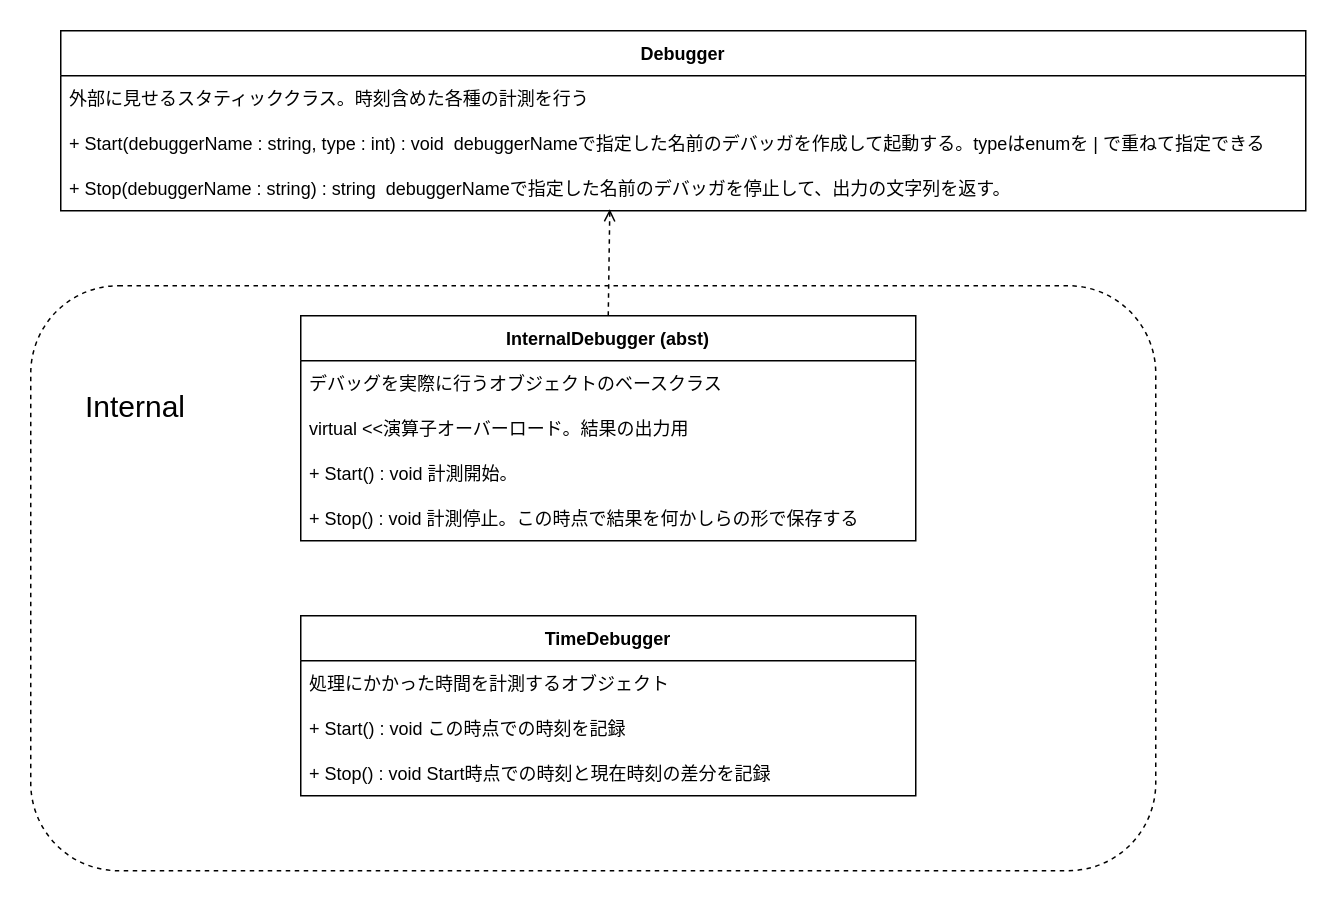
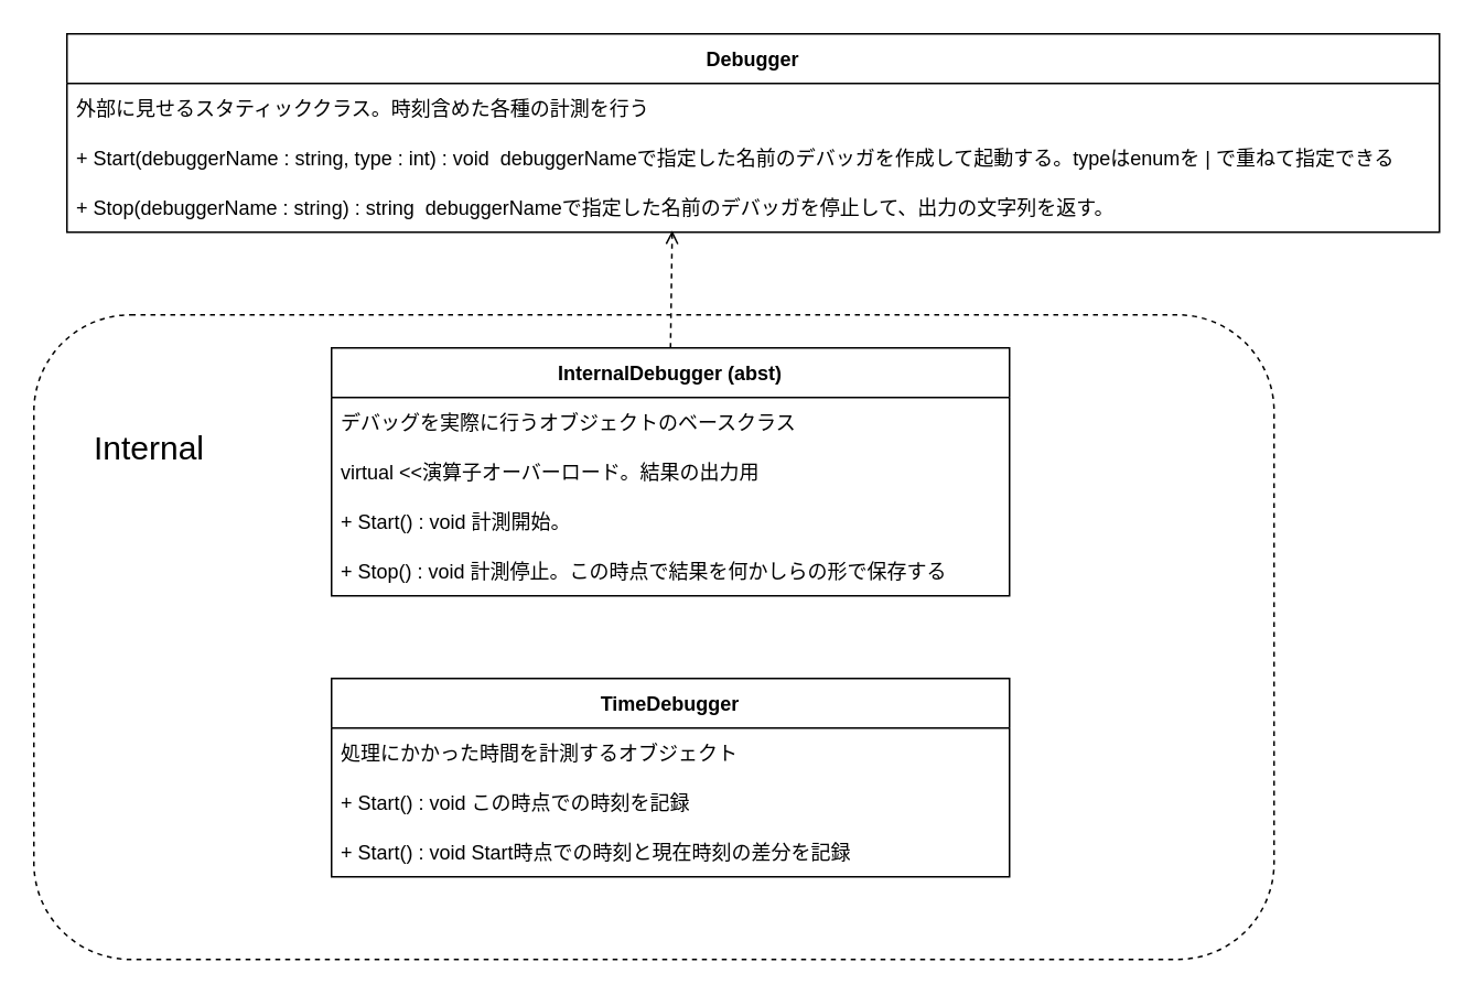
  <mxCell id="0" />
  <mxCell id="1" parent="0" />
  <mxCell id="2" value="" style="rounded=1;whiteSpace=wrap;html=1;fillColor=none;dashed=1;" vertex="1" parent="1"><mxGeometry x="20" y="190" width="750" height="390" as="geometry" /></mxCell>
  <mxCell id="3" value="Debugger" style="swimlane;fontStyle=1;childLayout=stackLayout;horizontal=1;startSize=30;horizontalStack=0;resizeParent=1;resizeParentMax=0;resizeLast=0;collapsible=1;marginBottom=0;" parent="1" vertex="1"><mxGeometry x="40" y="20" width="830" height="120" as="geometry" /></mxCell>
  <mxCell id="4" value="外部に見せるスタティッククラス。時刻含めた各種の計測を行う" style="text;strokeColor=none;fillColor=none;align=left;verticalAlign=middle;spacingLeft=4;spacingRight=4;overflow=hidden;points=[[0,0.5],[1,0.5]];portConstraint=eastwest;rotatable=0;" parent="3" vertex="1"><mxGeometry y="30" width="830" height="30" as="geometry" /></mxCell>
  <mxCell id="5" value="+ Start(debuggerName : string, type : int) : void  debuggerNameで指定した名前のデバッガを作成して起動する。typeはenumを | で重ねて指定できる" style="text;strokeColor=none;fillColor=none;align=left;verticalAlign=middle;spacingLeft=4;spacingRight=4;overflow=hidden;points=[[0,0.5],[1,0.5]];portConstraint=eastwest;rotatable=0;" parent="3" vertex="1"><mxGeometry y="60" width="830" height="30" as="geometry" /></mxCell>
  <mxCell id="6" value="+ Stop(debuggerName : string) : string  debuggerNameで指定した名前のデバッガを停止して、出力の文字列を返す。" style="text;strokeColor=none;fillColor=none;align=left;verticalAlign=middle;spacingLeft=4;spacingRight=4;overflow=hidden;points=[[0,0.5],[1,0.5]];portConstraint=eastwest;rotatable=0;" parent="3" vertex="1"><mxGeometry y="90" width="830" height="30" as="geometry" /></mxCell>
  <mxCell id="7" value="InternalDebugger (abst)" style="swimlane;fontStyle=1;childLayout=stackLayout;horizontal=1;startSize=30;horizontalStack=0;resizeParent=1;resizeParentMax=0;resizeLast=0;collapsible=1;marginBottom=0;" parent="1" vertex="1"><mxGeometry x="200" y="210" width="410" height="150" as="geometry" /></mxCell>
  <mxCell id="8" value="デバッグを実際に行うオブジェクトのベースクラス" style="text;strokeColor=none;fillColor=none;align=left;verticalAlign=middle;spacingLeft=4;spacingRight=4;overflow=hidden;points=[[0,0.5],[1,0.5]];portConstraint=eastwest;rotatable=0;" parent="7" vertex="1"><mxGeometry y="30" width="410" height="30" as="geometry" /></mxCell>
  <mxCell id="9" value="virtual &lt;&lt;演算子オーバーロード。結果の出力用" style="text;strokeColor=none;fillColor=none;align=left;verticalAlign=middle;spacingLeft=4;spacingRight=4;overflow=hidden;points=[[0,0.5],[1,0.5]];portConstraint=eastwest;rotatable=0;" parent="7" vertex="1"><mxGeometry y="60" width="410" height="30" as="geometry" /></mxCell>
  <mxCell id="10" value="+ Start() : void 計測開始。" style="text;strokeColor=none;fillColor=none;align=left;verticalAlign=middle;spacingLeft=4;spacingRight=4;overflow=hidden;points=[[0,0.5],[1,0.5]];portConstraint=eastwest;rotatable=0;" parent="7" vertex="1"><mxGeometry y="90" width="410" height="30" as="geometry" /></mxCell>
  <mxCell id="11" value="+ Stop() : void 計測停止。この時点で結果を何かしらの形で保存する    " style="text;strokeColor=none;fillColor=none;align=left;verticalAlign=middle;spacingLeft=4;spacingRight=4;overflow=hidden;points=[[0,0.5],[1,0.5]];portConstraint=eastwest;rotatable=0;" parent="7" vertex="1"><mxGeometry y="120" width="410" height="30" as="geometry" /></mxCell>
  <mxCell id="12" value="TimeDebugger" style="swimlane;fontStyle=1;childLayout=stackLayout;horizontal=1;startSize=30;horizontalStack=0;resizeParent=1;resizeParentMax=0;resizeLast=0;collapsible=1;marginBottom=0;" parent="1" vertex="1"><mxGeometry x="200" y="410" width="410" height="120" as="geometry" /></mxCell>
  <mxCell id="13" value="処理にかかった時間を計測するオブジェクト" style="text;strokeColor=none;fillColor=none;align=left;verticalAlign=middle;spacingLeft=4;spacingRight=4;overflow=hidden;points=[[0,0.5],[1,0.5]];portConstraint=eastwest;rotatable=0;" parent="12" vertex="1"><mxGeometry y="30" width="410" height="30" as="geometry" /></mxCell>
  <mxCell id="14" value="+ Start() : void この時点での時刻を記録 " style="text;strokeColor=none;fillColor=none;align=left;verticalAlign=middle;spacingLeft=4;spacingRight=4;overflow=hidden;points=[[0,0.5],[1,0.5]];portConstraint=eastwest;rotatable=0;" parent="12" vertex="1"><mxGeometry y="60" width="410" height="30" as="geometry" /></mxCell>
- <mxCell id="15" value="+ Stop() : void Start時点での時刻と現在時刻の差分を記録" style="text;strokeColor=none;fillColor=none;align=left;verticalAlign=middle;spacingLeft=4;spacingRight=4;overflow=hidden;points=[[0,0.5],[1,0.5]];portConstraint=eastwest;rotatable=0;" parent="12" vertex="1"><mxGeometry y="90" width="410" height="30" as="geometry" /></mxCell>
+ <mxCell id="15" value="+ Start() : void Start時点での時刻と現在時刻の差分を記録" style="text;strokeColor=none;fillColor=none;align=left;verticalAlign=middle;spacingLeft=4;spacingRight=4;overflow=hidden;points=[[0,0.5],[1,0.5]];portConstraint=eastwest;rotatable=0;" parent="12" vertex="1"><mxGeometry y="90" width="410" height="30" as="geometry" /></mxCell>
  <mxCell id="16" value="&lt;font style=&quot;font-size: 20px;&quot;&gt;Internal&lt;/font&gt;" style="text;html=1;strokeColor=none;fillColor=none;align=center;verticalAlign=middle;whiteSpace=wrap;rounded=0;dashed=1;" vertex="1" parent="1"><mxGeometry x="60" y="255" width="60" height="30" as="geometry" /></mxCell>
  <mxCell id="17" value="" style="endArrow=open;html=1;rounded=0;fontSize=20;exitX=0.5;exitY=0;exitDx=0;exitDy=0;entryX=0.441;entryY=0.967;entryDx=0;entryDy=0;entryPerimeter=0;dashed=1;endFill=0;" edge="1" parent="1" source="7" target="6"><mxGeometry width="50" height="50" relative="1" as="geometry"><mxPoint x="860" y="200" as="sourcePoint" /><mxPoint x="420" y="250" as="targetPoint" /></mxGeometry></mxCell>
